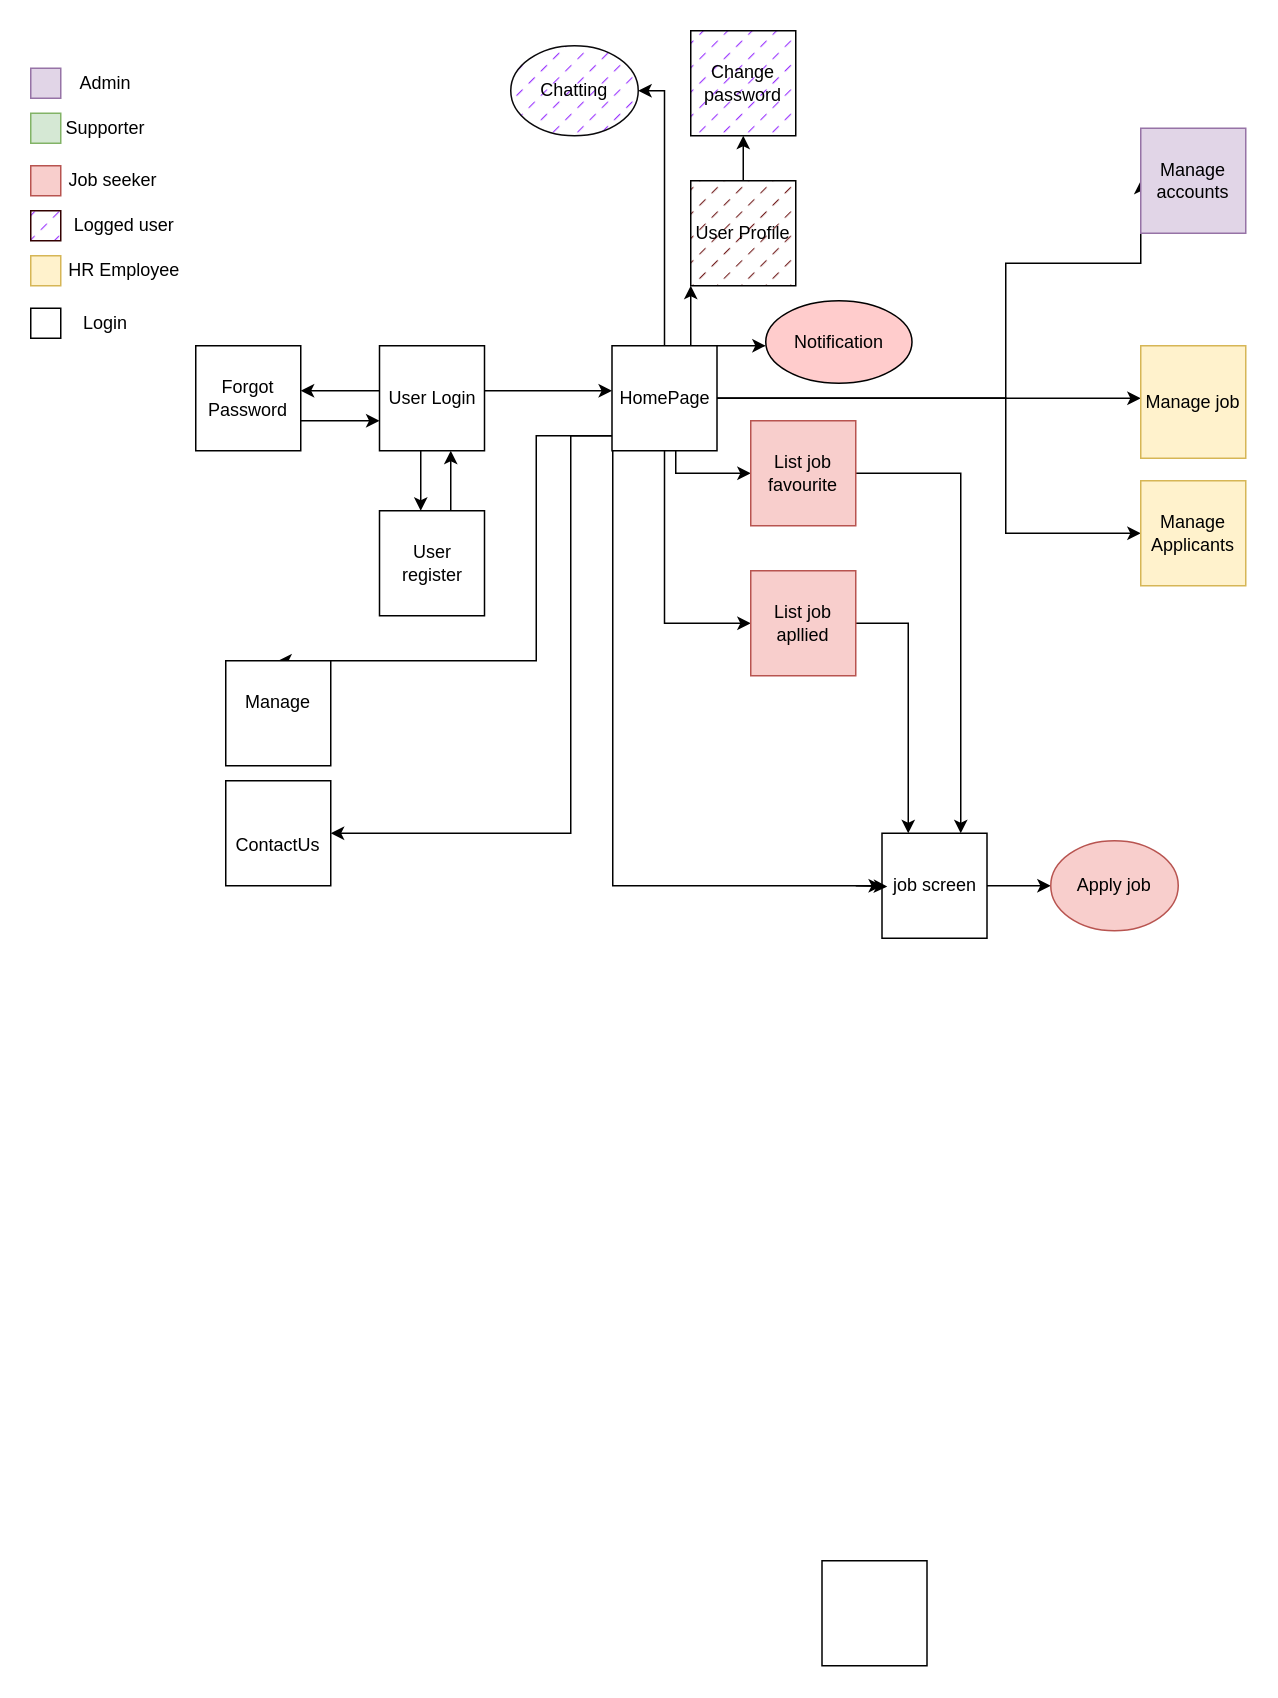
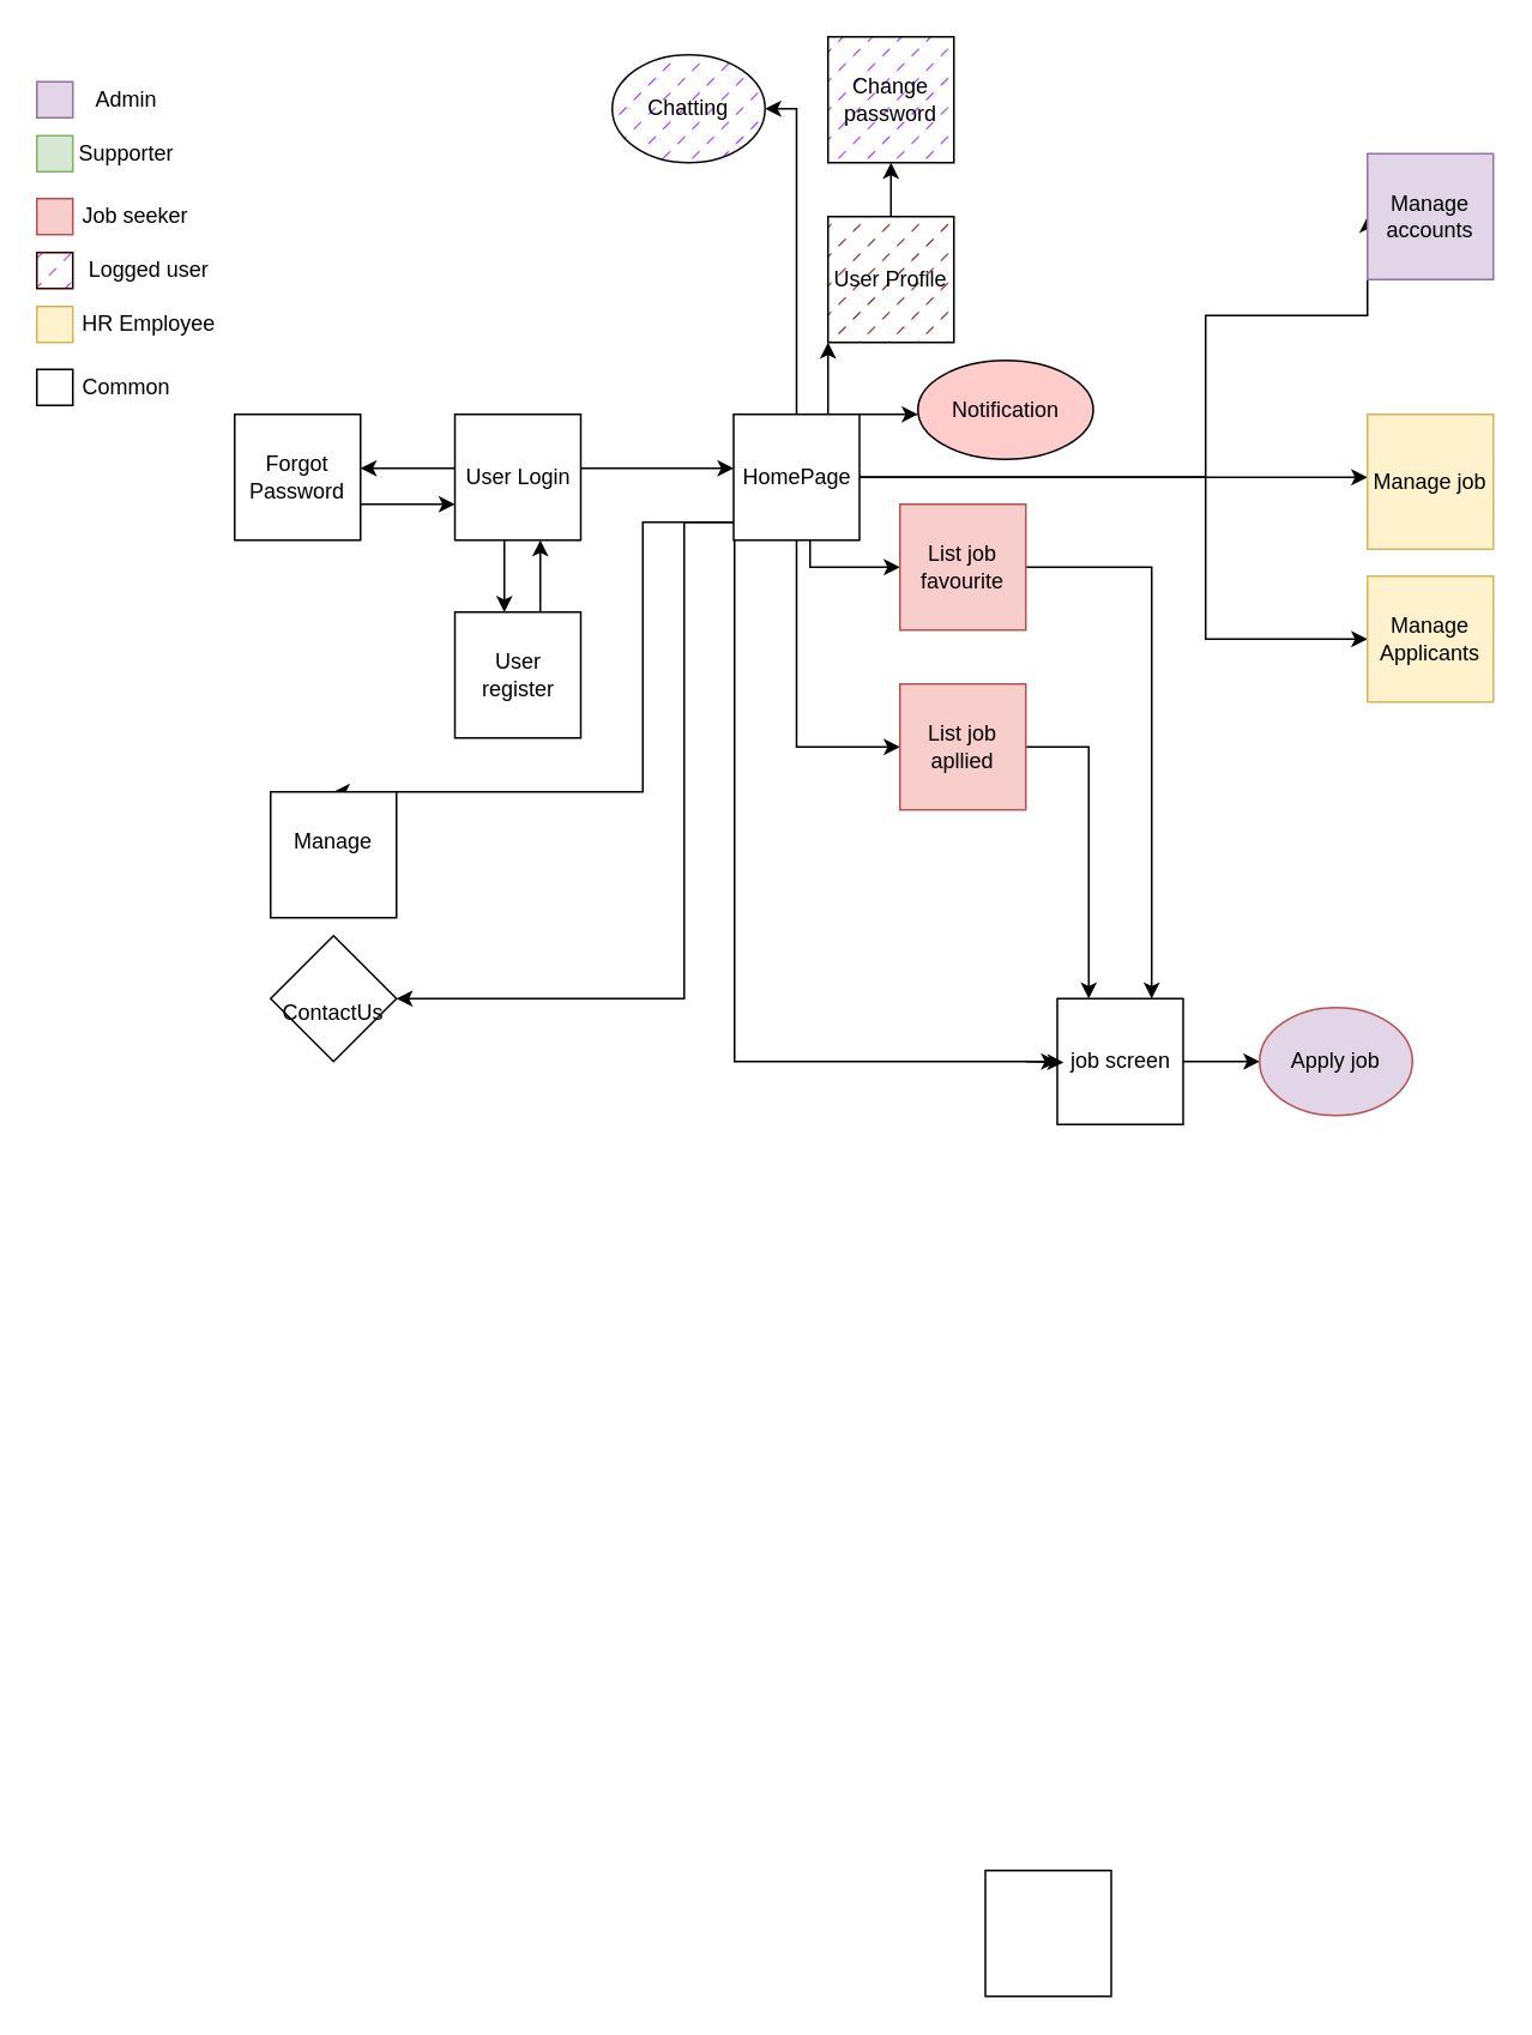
  <mxCell id="0" />
  <mxCell id="1" parent="0" />
  <mxCell id="2" style="edgeStyle=orthogonalEdgeStyle;rounded=0;orthogonalLoop=1;jettySize=auto;html=1;entryX=0;entryY=1;entryDx=0;entryDy=0;" parent="1" source="13" target="21" edge="1"><mxGeometry relative="1" as="geometry"><Array as="points"><mxPoint x="460" y="220" /><mxPoint x="460" y="220" /></Array></mxGeometry></mxCell>
  <mxCell id="3" style="edgeStyle=orthogonalEdgeStyle;rounded=0;orthogonalLoop=1;jettySize=auto;html=1;entryX=0.5;entryY=0;entryDx=0;entryDy=0;" parent="1" source="13" target="14" edge="1"><mxGeometry relative="1" as="geometry"><Array as="points"><mxPoint x="357" y="290" /></Array></mxGeometry></mxCell>
  <mxCell id="4" style="edgeStyle=orthogonalEdgeStyle;rounded=0;orthogonalLoop=1;jettySize=auto;html=1;entryX=0;entryY=0.5;entryDx=0;entryDy=0;" parent="1" source="13" target="34" edge="1"><mxGeometry relative="1" as="geometry"><Array as="points"><mxPoint x="670" y="265" /><mxPoint x="670" y="175" /></Array></mxGeometry></mxCell>
  <mxCell id="5" style="edgeStyle=orthogonalEdgeStyle;rounded=0;orthogonalLoop=1;jettySize=auto;html=1;entryX=0;entryY=0.5;entryDx=0;entryDy=0;" parent="1" source="13" target="22" edge="1"><mxGeometry relative="1" as="geometry"><mxPoint x="670" y="350" as="targetPoint" /><Array as="points"><mxPoint x="670" y="265" /><mxPoint x="670" y="355" /></Array></mxGeometry></mxCell>
  <mxCell id="6" style="edgeStyle=orthogonalEdgeStyle;rounded=0;orthogonalLoop=1;jettySize=auto;html=1;entryX=1;entryY=0.5;entryDx=0;entryDy=0;" parent="1" source="13" target="35" edge="1"><mxGeometry relative="1" as="geometry"><Array as="points"><mxPoint x="443" y="60" /></Array></mxGeometry></mxCell>
  <mxCell id="7" style="edgeStyle=orthogonalEdgeStyle;rounded=0;orthogonalLoop=1;jettySize=auto;html=1;entryX=0;entryY=0.5;entryDx=0;entryDy=0;" parent="1" source="13" target="31" edge="1"><mxGeometry relative="1" as="geometry"><Array as="points"><mxPoint x="450" y="315" /></Array></mxGeometry></mxCell>
  <mxCell id="8" style="edgeStyle=orthogonalEdgeStyle;rounded=0;orthogonalLoop=1;jettySize=auto;html=1;entryX=0;entryY=0.5;entryDx=0;entryDy=0;" parent="1" source="13" target="33" edge="1"><mxGeometry relative="1" as="geometry"><Array as="points"><mxPoint x="443" y="415" /></Array></mxGeometry></mxCell>
  <mxCell id="9" style="edgeStyle=orthogonalEdgeStyle;rounded=0;orthogonalLoop=1;jettySize=auto;html=1;" parent="1" source="13" edge="1"><mxGeometry relative="1" as="geometry"><Array as="points"><mxPoint x="490" y="230" /><mxPoint x="490" y="230" /></Array><mxPoint x="510" y="230" as="targetPoint" /></mxGeometry></mxCell>
  <mxCell id="10" style="edgeStyle=orthogonalEdgeStyle;rounded=0;orthogonalLoop=1;jettySize=auto;html=1;" parent="1" source="13" edge="1"><mxGeometry relative="1" as="geometry"><mxPoint x="760" y="265" as="targetPoint" /></mxGeometry></mxCell>
  <mxCell id="11" style="edgeStyle=orthogonalEdgeStyle;rounded=0;orthogonalLoop=1;jettySize=auto;html=1;entryX=0;entryY=0.5;entryDx=0;entryDy=0;" parent="1" source="13" target="18" edge="1"><mxGeometry relative="1" as="geometry"><Array as="points"><mxPoint x="408" y="590" /></Array><mxPoint x="407.5" y="560" as="targetPoint" /></mxGeometry></mxCell>
  <mxCell id="12" style="edgeStyle=orthogonalEdgeStyle;rounded=0;orthogonalLoop=1;jettySize=auto;html=1;entryX=1;entryY=0.5;entryDx=0;entryDy=0;" edge="1" parent="1" source="13" target="52"><mxGeometry relative="1" as="geometry"><Array as="points"><mxPoint x="380" y="290" /><mxPoint x="380" y="555" /></Array></mxGeometry></mxCell>
  <mxCell id="13" value="HomePage" style="whiteSpace=wrap;html=1;aspect=fixed;" parent="1" vertex="1"><mxGeometry x="407.5" y="230" width="70" height="70" as="geometry" /></mxCell>
  <mxCell id="14" value="Manage&lt;div&gt;&lt;br/&gt;&lt;/div&gt;" style="whiteSpace=wrap;html=1;aspect=fixed;" parent="1" vertex="1"><mxGeometry x="150" y="440" width="70" height="70" as="geometry" /></mxCell>
  <mxCell id="15" value="" style="edgeStyle=orthogonalEdgeStyle;rounded=0;orthogonalLoop=1;jettySize=auto;html=1;" parent="1" source="16" target="26" edge="1"><mxGeometry relative="1" as="geometry"><Array as="points"><mxPoint x="300" y="320" /><mxPoint x="300" y="320" /></Array></mxGeometry></mxCell>
  <mxCell id="16" value="User register" style="whiteSpace=wrap;html=1;aspect=fixed;" parent="1" vertex="1"><mxGeometry x="252.5" y="340" width="70" height="70" as="geometry" /></mxCell>
  <mxCell id="17" value="" style="edgeStyle=orthogonalEdgeStyle;rounded=0;orthogonalLoop=1;jettySize=auto;html=1;" parent="1" source="18" target="36" edge="1"><mxGeometry relative="1" as="geometry" /></mxCell>
  <mxCell id="18" value="job screen" style="whiteSpace=wrap;html=1;aspect=fixed;" parent="1" vertex="1"><mxGeometry x="587.5" y="555" width="70" height="70" as="geometry" /></mxCell>
  <mxCell id="19" value="" style="whiteSpace=wrap;html=1;aspect=fixed;" parent="1" vertex="1"><mxGeometry x="547.5" y="1040" width="70" height="70" as="geometry" /></mxCell>
  <mxCell id="20" value="" style="edgeStyle=orthogonalEdgeStyle;rounded=0;orthogonalLoop=1;jettySize=auto;html=1;" parent="1" source="21" target="29" edge="1"><mxGeometry relative="1" as="geometry" /></mxCell>
  <mxCell id="21" value="User Profile" style="whiteSpace=wrap;html=1;aspect=fixed;fillColor=#742020;fillStyle=dashed;" parent="1" vertex="1"><mxGeometry x="460" y="120" width="70" height="70" as="geometry" /></mxCell>
  <mxCell id="22" value="Manage Applicants" style="whiteSpace=wrap;html=1;aspect=fixed;fillColor=#fff2cc;strokeColor=#d6b656;" parent="1" vertex="1"><mxGeometry x="760" y="320" width="70" height="70" as="geometry" /></mxCell>
  <mxCell id="23" value="" style="edgeStyle=orthogonalEdgeStyle;rounded=0;orthogonalLoop=1;jettySize=auto;html=1;" parent="1" source="26" target="28" edge="1"><mxGeometry relative="1" as="geometry"><Array as="points"><mxPoint x="230" y="260" /><mxPoint x="230" y="260" /></Array></mxGeometry></mxCell>
  <mxCell id="24" value="" style="edgeStyle=orthogonalEdgeStyle;rounded=0;orthogonalLoop=1;jettySize=auto;html=1;" parent="1" source="26" target="13" edge="1"><mxGeometry relative="1" as="geometry"><Array as="points"><mxPoint x="370" y="260" /><mxPoint x="370" y="260" /></Array></mxGeometry></mxCell>
  <mxCell id="25" value="" style="edgeStyle=orthogonalEdgeStyle;rounded=0;orthogonalLoop=1;jettySize=auto;html=1;" parent="1" source="26" target="16" edge="1"><mxGeometry relative="1" as="geometry"><Array as="points"><mxPoint x="280" y="320" /><mxPoint x="280" y="320" /></Array></mxGeometry></mxCell>
  <mxCell id="26" value="User Login" style="whiteSpace=wrap;html=1;aspect=fixed;" parent="1" vertex="1"><mxGeometry x="252.5" y="230" width="70" height="70" as="geometry" /></mxCell>
  <mxCell id="27" value="" style="edgeStyle=orthogonalEdgeStyle;rounded=0;orthogonalLoop=1;jettySize=auto;html=1;" parent="1" source="28" target="26" edge="1"><mxGeometry relative="1" as="geometry"><Array as="points"><mxPoint x="230" y="280" /><mxPoint x="230" y="280" /></Array></mxGeometry></mxCell>
  <mxCell id="28" value="Forgot Password" style="whiteSpace=wrap;html=1;aspect=fixed;" parent="1" vertex="1"><mxGeometry x="130" y="230" width="70" height="70" as="geometry" /></mxCell>
  <mxCell id="29" value="Change password" style="whiteSpace=wrap;html=1;aspect=fixed;fillStyle=dashed;fillColor=#9933FF;" parent="1" vertex="1"><mxGeometry x="460" y="20" width="70" height="70" as="geometry" /></mxCell>
  <mxCell id="30" style="edgeStyle=orthogonalEdgeStyle;rounded=0;orthogonalLoop=1;jettySize=auto;html=1;entryX=0.75;entryY=0;entryDx=0;entryDy=0;" parent="1" source="31" target="18" edge="1"><mxGeometry relative="1" as="geometry" /></mxCell>
  <mxCell id="31" value="List job favourite" style="whiteSpace=wrap;html=1;aspect=fixed;fillColor=#f8cecc;strokeColor=#b85450;" parent="1" vertex="1"><mxGeometry x="500" y="280" width="70" height="70" as="geometry" /></mxCell>
  <mxCell id="32" style="edgeStyle=orthogonalEdgeStyle;rounded=0;orthogonalLoop=1;jettySize=auto;html=1;entryX=0.25;entryY=0;entryDx=0;entryDy=0;" parent="1" source="33" target="18" edge="1"><mxGeometry relative="1" as="geometry" /></mxCell>
  <mxCell id="33" value="List job apllied" style="whiteSpace=wrap;html=1;aspect=fixed;fillColor=#f8cecc;strokeColor=#b85450;" parent="1" vertex="1"><mxGeometry x="500" y="380" width="70" height="70" as="geometry" /></mxCell>
  <mxCell id="34" value="Manage accounts" style="whiteSpace=wrap;html=1;aspect=fixed;fillColor=#e1d5e7;strokeColor=#9673a6;" parent="1" vertex="1"><mxGeometry x="760" y="85" width="70" height="70" as="geometry" /></mxCell>
  <mxCell id="35" value="Chatting" style="ellipse;whiteSpace=wrap;html=1;strokeColor=#0a090b;fillStyle=dashed;fillColor=#9933FF;" parent="1" vertex="1"><mxGeometry x="340" width="85" height="60" as="geometry" y="30" /></mxCell>
- <mxCell id="36" value="Apply job" style="ellipse;whiteSpace=wrap;html=1;fillColor=#f8cecc;strokeColor=#b85450;" parent="1" vertex="1"><mxGeometry x="700" y="560" width="85" height="60" as="geometry" /></mxCell>
+ <mxCell id="36" value="Apply job" style="ellipse;whiteSpace=wrap;html=1;fillColor=#e1d5e7;strokeColor=#b85450;" parent="1" vertex="1"><mxGeometry x="700" y="560" width="85" height="60" as="geometry" /></mxCell>
  <mxCell id="37" value="" style="edgeStyle=orthogonalEdgeStyle;rounded=0;orthogonalLoop=1;jettySize=auto;html=1;" parent="1" target="18" edge="1"><mxGeometry relative="1" as="geometry"><mxPoint x="570" y="590" as="sourcePoint" /></mxGeometry></mxCell>
  <mxCell id="38" value="Manage job" style="rounded=0;whiteSpace=wrap;html=1;fillColor=#fff2cc;strokeColor=#d6b656;" parent="1" vertex="1"><mxGeometry x="760" y="230" width="70" height="75" as="geometry" /></mxCell>
  <mxCell id="39" value="" style="whiteSpace=wrap;html=1;aspect=fixed;fillColor=#e1d5e7;strokeColor=#9673a6;" parent="1" vertex="1"><mxGeometry y="45" width="20" height="20" as="geometry" x="20" /></mxCell>
  <mxCell id="40" value="" style="whiteSpace=wrap;html=1;aspect=fixed;fillColor=#d5e8d4;strokeColor=#82b366;" parent="1" vertex="1"><mxGeometry y="75" width="20" height="20" as="geometry" x="20" /></mxCell>
  <mxCell id="41" value="" style="whiteSpace=wrap;html=1;aspect=fixed;fillColor=#f8cecc;strokeColor=#b85450;" parent="1" vertex="1"><mxGeometry y="110" width="20" height="20" as="geometry" x="20" /></mxCell>
  <mxCell id="42" value="" style="whiteSpace=wrap;html=1;aspect=fixed;fillColor=#9933FF;strokeColor=#330000;fillStyle=dashed;" parent="1" vertex="1"><mxGeometry y="140" width="20" height="20" as="geometry" x="20" /></mxCell>
  <mxCell id="43" value="" style="whiteSpace=wrap;html=1;aspect=fixed;fillColor=#fff2cc;strokeColor=#d6b656;" parent="1" vertex="1"><mxGeometry y="170" width="20" height="20" as="geometry" x="20" /></mxCell>
  <mxCell id="44" value="" style="whiteSpace=wrap;html=1;aspect=fixed;" parent="1" vertex="1"><mxGeometry y="205" width="20" height="20" as="geometry" x="20" /></mxCell>
  <mxCell id="45" value="Admin" style="text;html=1;strokeColor=none;fillColor=none;align=center;verticalAlign=middle;whiteSpace=wrap;rounded=0;" parent="1" vertex="1"><mxGeometry x="40" y="40" width="60" height="30" as="geometry" /></mxCell>
  <mxCell id="46" value="Supporter" style="text;html=1;strokeColor=none;fillColor=none;align=center;verticalAlign=middle;whiteSpace=wrap;rounded=0;" parent="1" vertex="1"><mxGeometry x="40" y="70" width="60" height="30" as="geometry" /></mxCell>
  <mxCell id="47" value="Job seeker" style="text;html=1;strokeColor=none;fillColor=none;align=center;verticalAlign=middle;whiteSpace=wrap;rounded=0;" parent="1" vertex="1"><mxGeometry x="40" y="105" width="70" height="30" as="geometry" /></mxCell>
  <mxCell id="48" value="Logged user" style="text;html=1;strokeColor=none;fillColor=none;align=center;verticalAlign=middle;whiteSpace=wrap;rounded=0;" parent="1" vertex="1"><mxGeometry x="45" y="135" width="75" height="30" as="geometry" /></mxCell>
  <mxCell id="49" value="HR Employee" style="text;html=1;strokeColor=none;fillColor=none;align=center;verticalAlign=middle;whiteSpace=wrap;rounded=0;" parent="1" vertex="1"><mxGeometry x="40" y="165" width="85" height="30" as="geometry" /></mxCell>
- <mxCell id="50" value="Login" style="text;html=1;strokeColor=none;fillColor=none;align=center;verticalAlign=middle;whiteSpace=wrap;rounded=0;" parent="1" vertex="1"><mxGeometry x="40" y="200" width="60" height="30" as="geometry" /></mxCell>
+ <mxCell id="50" value="Common" style="text;html=1;strokeColor=none;fillColor=none;align=center;verticalAlign=middle;whiteSpace=wrap;rounded=0;" parent="1" vertex="1"><mxGeometry x="40" y="200" width="60" height="30" as="geometry" /></mxCell>
  <mxCell id="51" value="Notification" style="ellipse;whiteSpace=wrap;html=1;fillColor=#FFCCCC;" vertex="1" parent="1"><mxGeometry x="510" y="200" width="97.5" height="55" as="geometry" /></mxCell>
- <mxCell id="52" value="&lt;br&gt;ContactUs" style="whiteSpace=wrap;html=1;aspect=fixed;" vertex="1" parent="1"><mxGeometry x="150" y="520" width="70" height="70" as="geometry" /></mxCell>
+ <mxCell id="52" value="&lt;br&gt;ContactUs" style="rhombus;whiteSpace=wrap;html=1;aspect=fixed;" vertex="1" parent="1"><mxGeometry x="150" y="520" width="70" height="70" as="geometry" /></mxCell>
